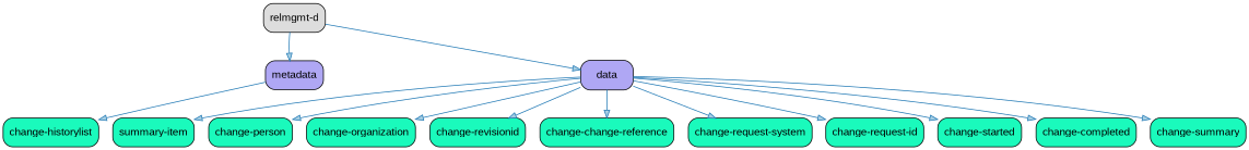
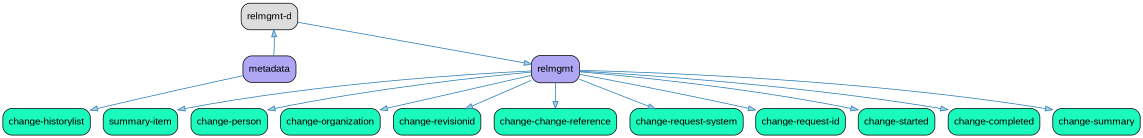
  strict digraph {
    node [fillcolor="#1AFABC" fontname=Arial shape=Mrecord style=filled]
    edge [color="#1f78b4" fillcolor="#a6cee3"]
    n1 [fillcolor="#DDDDDD" label="relmgmt-d"]
    n2 [fillcolor="#AFA7F4" label=metadata]
-   n3 [fillcolor="#AFA7F4" label=data]
+   n3 [fillcolor="#AFA7F4" label=relmgmt]
    n4 [label="change-historylist"]
    n5 [label="summary-item"]
    n6 [label="change-person"]
    n7 [label="change-organization"]
    n8 [label="change-revisionid"]
    n9 [label="change-change-reference"]
    n10 [label="change-request-system"]
    n11 [label="change-request-id"]
    n12 [label="change-started"]
    n13 [label="change-completed"]
    n14 [label="change-summary"]
-   n1 -> n2
+   n2 -> n1
    n1 -> n3
    n2 -> n4
    n3 -> n5
    n3 -> n6
    n3 -> n7
    n3 -> n8
    n3 -> n9
    n3 -> n10
    n3 -> n11
    n3 -> n12
    n3 -> n13
    n3 -> n14
  }
